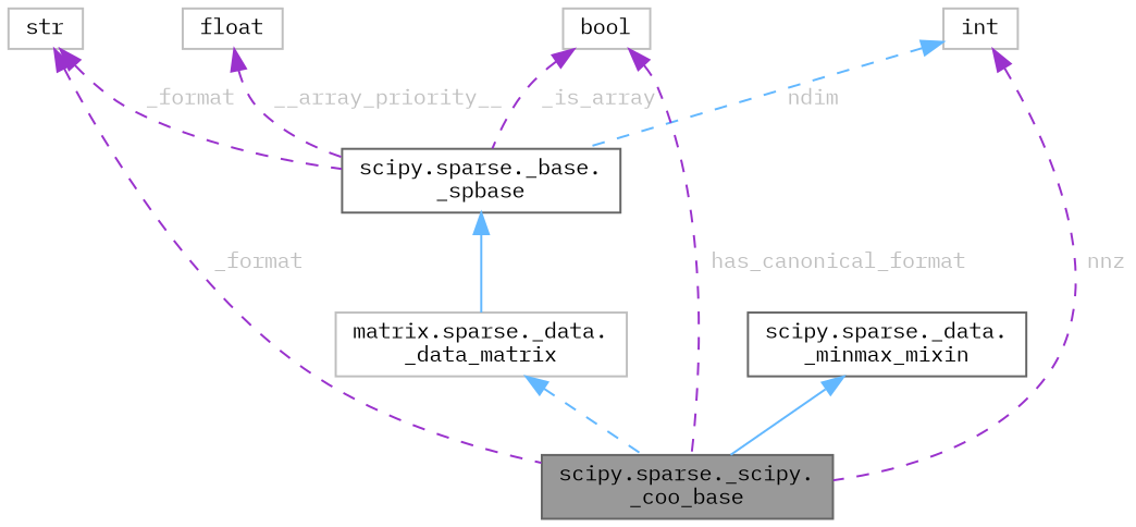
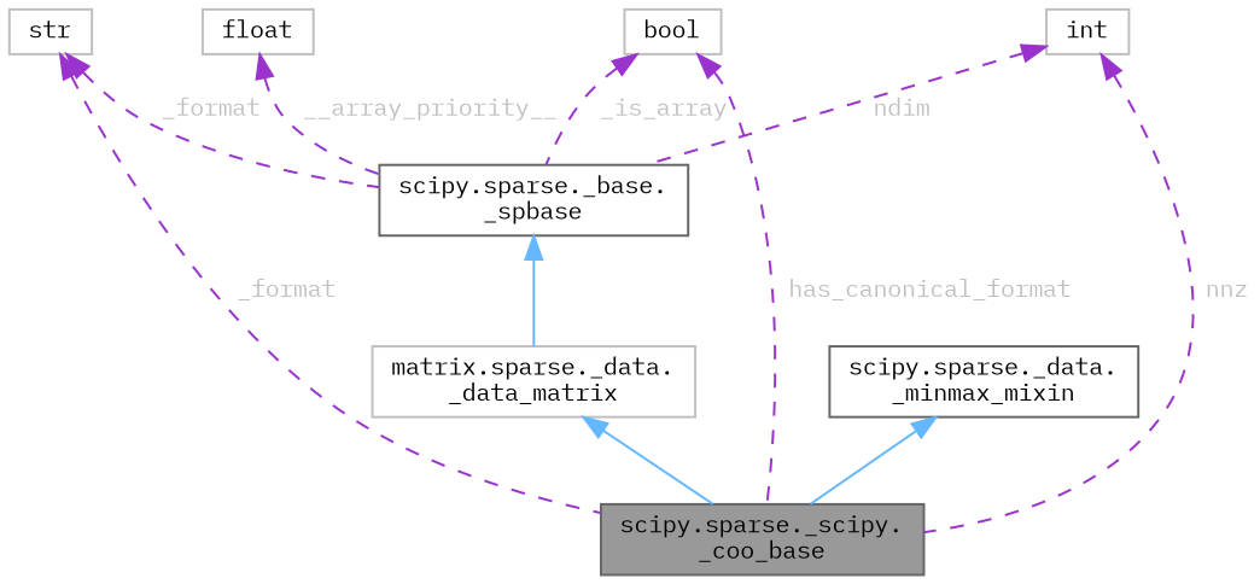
  digraph {
    fontname="IBM Plex Mono"
    node [color=grey75 fillcolor=white fontname="IBM Plex Mono" fontsize=10 shape=box style=filled]
    edge [color=darkorchid3 dir=back fontname="IBM Plex Mono" fontsize=10 labelfontname=Helvetica labelfontsize=10 style=dashed fontcolor=grey]
    n1 [color=gray40 fillcolor=grey60 fontcolor=black height=0.2 label="scipy.sparse._scipy.\l_coo_base" width=0.4]
    n2 [height=0.2 label="matrix.sparse._data.\l_data_matrix" width=0.4]
    n3 [color=gray40 height=0.2 label="scipy.sparse._base.\l_spbase" width=0.4]
    n4 [height=0.2 label=float width=0.4]
    n5 [height=0.2 label=str width=0.4]
    n6 [height=0.2 label=int width=0.4]
    n7 [color=gray40 height=0.2 label="scipy.sparse._data.\l_minmax_mixin" width=0.4]
    n8 [height=0.2 label=bool width=0.4]
-   n2 -> n1 [color=steelblue1 fontcolor=""]
+   n2 -> n1 [color=steelblue1 style=solid fontcolor=""]
    n3 -> n2 [color=steelblue1 style=solid fontcolor=""]
    n4 -> n3 [label=" __array_priority__"]
    n5 -> n1 [label=" _format"]
    n5 -> n3 [label=" _format"]
    n6 -> n1 [label=" nnz"]
-   n6 -> n3 [color=steelblue1 label=" ndim"]
+   n6 -> n3 [label=" ndim"]
    n7 -> n1 [color=steelblue1 style=solid fontcolor=""]
    n8 -> n1 [label=" has_canonical_format"]
    n8 -> n3 [label=" _is_array"]
  }
